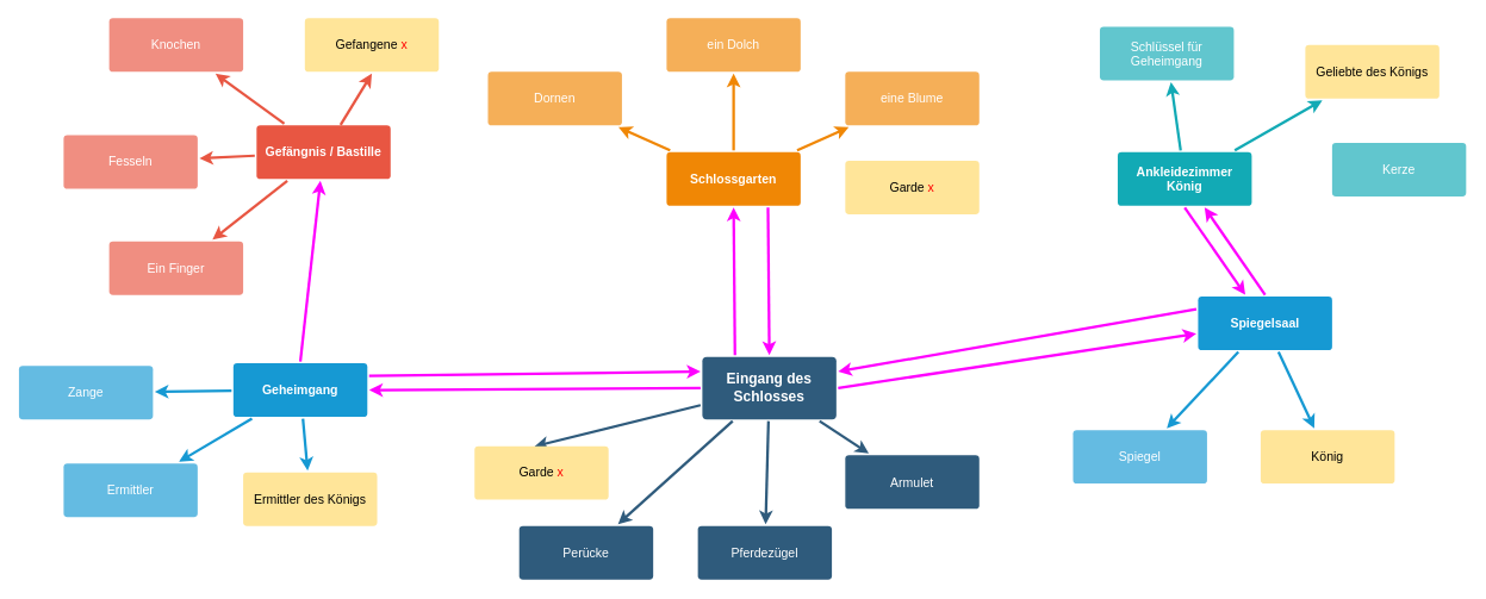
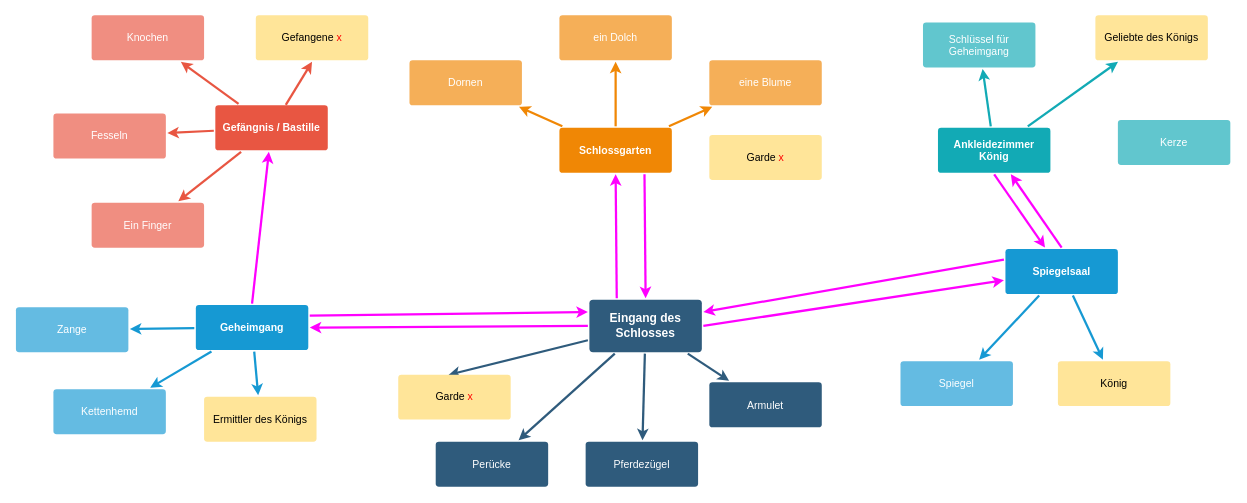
  <mxCell id="0" />
  <mxCell id="1" parent="0" />
  <mxCell id="2" value="" style="edgeStyle=none;rounded=0;jumpStyle=none;html=1;shadow=0;labelBackgroundColor=none;startArrow=none;startFill=0;endArrow=classic;endFill=1;jettySize=auto;orthogonalLoop=1;strokeColor=#2F5B7C;strokeWidth=3;fontFamily=Helvetica;fontSize=16;fontColor=#23445D;spacing=5;" parent="1" source="6" target="44" edge="1"><mxGeometry relative="1" as="geometry" /></mxCell>
  <mxCell id="3" value="" style="edgeStyle=none;rounded=0;jumpStyle=none;html=1;shadow=0;labelBackgroundColor=none;startArrow=none;startFill=0;endArrow=classic;endFill=1;jettySize=auto;orthogonalLoop=1;strokeColor=#2F5B7C;strokeWidth=3;fontFamily=Helvetica;fontSize=16;fontColor=#23445D;spacing=5;" parent="1" source="6" target="43" edge="1"><mxGeometry relative="1" as="geometry" /></mxCell>
  <mxCell id="4" value="" style="edgeStyle=none;rounded=0;jumpStyle=none;html=1;shadow=0;labelBackgroundColor=none;startArrow=none;startFill=0;endArrow=classic;endFill=1;jettySize=auto;orthogonalLoop=1;strokeColor=#2F5B7C;strokeWidth=3;fontFamily=Helvetica;fontSize=16;fontColor=#23445D;spacing=5;" parent="1" source="6" target="42" edge="1"><mxGeometry relative="1" as="geometry" /></mxCell>
  <mxCell id="5" value="" style="edgeStyle=none;rounded=0;jumpStyle=none;html=1;shadow=0;labelBackgroundColor=none;startArrow=none;startFill=0;endArrow=classic;endFill=1;jettySize=auto;orthogonalLoop=1;strokeColor=#2F5B7C;strokeWidth=3;fontFamily=Helvetica;fontSize=16;fontColor=#23445D;spacing=5;entryX=0.449;entryY=0.036;entryDx=0;entryDy=0;entryPerimeter=0;" parent="1" source="6" target="45" edge="1"><mxGeometry relative="1" as="geometry"><mxPoint x="670" y="358.75" as="targetPoint" /></mxGeometry></mxCell>
  <mxCell id="6" value="Eingang des Schlosses" style="rounded=1;whiteSpace=wrap;html=1;shadow=0;labelBackgroundColor=none;strokeColor=none;strokeWidth=3;fillColor=#2F5B7C;fontFamily=Helvetica;fontSize=16;fontColor=#FFFFFF;align=center;fontStyle=1;spacing=5;arcSize=7;perimeterSpacing=2;" parent="1" vertex="1"><mxGeometry x="785" y="399.25" width="150" height="70" as="geometry" /></mxCell>
  <mxCell id="7" value="" style="edgeStyle=none;rounded=1;jumpStyle=none;html=1;shadow=0;labelBackgroundColor=none;startArrow=none;startFill=0;jettySize=auto;orthogonalLoop=1;strokeColor=#E85642;strokeWidth=3;fontFamily=Helvetica;fontSize=14;fontColor=#FFFFFF;spacing=5;fontStyle=1;fillColor=#b0e3e6;" parent="1" source="10" target="13" edge="1"><mxGeometry relative="1" as="geometry" /></mxCell>
  <mxCell id="8" value="" style="edgeStyle=none;rounded=1;jumpStyle=none;html=1;shadow=0;labelBackgroundColor=none;startArrow=none;startFill=0;jettySize=auto;orthogonalLoop=1;strokeColor=#E85642;strokeWidth=3;fontFamily=Helvetica;fontSize=14;fontColor=#FFFFFF;spacing=5;fontStyle=1;fillColor=#b0e3e6;" parent="1" source="10" target="12" edge="1"><mxGeometry relative="1" as="geometry" /></mxCell>
  <mxCell id="9" value="" style="edgeStyle=none;rounded=1;jumpStyle=none;html=1;shadow=0;labelBackgroundColor=none;startArrow=none;startFill=0;jettySize=auto;orthogonalLoop=1;strokeColor=#E85642;strokeWidth=3;fontFamily=Helvetica;fontSize=14;fontColor=#FFFFFF;spacing=5;fontStyle=1;fillColor=#b0e3e6;" parent="1" source="10" target="11" edge="1"><mxGeometry relative="1" as="geometry" /></mxCell>
  <mxCell id="10" value="Gefängnis / Bastille" style="rounded=1;whiteSpace=wrap;html=1;shadow=0;labelBackgroundColor=none;strokeColor=none;strokeWidth=3;fillColor=#e85642;fontFamily=Helvetica;fontSize=14;fontColor=#FFFFFF;align=center;spacing=5;fontStyle=1;arcSize=7;perimeterSpacing=2;" parent="1" vertex="1"><mxGeometry x="286" y="140" width="150" height="60" as="geometry" /></mxCell>
  <mxCell id="11" value="Ein Finger" style="rounded=1;whiteSpace=wrap;html=1;shadow=0;labelBackgroundColor=none;strokeColor=none;strokeWidth=3;fillColor=#f08e81;fontFamily=Helvetica;fontSize=14;fontColor=#FFFFFF;align=center;spacing=5;fontStyle=0;arcSize=7;perimeterSpacing=2;" parent="1" vertex="1"><mxGeometry x="121" y="270" width="150" height="60" as="geometry" /></mxCell>
  <mxCell id="12" value="Fesseln" style="rounded=1;whiteSpace=wrap;html=1;shadow=0;labelBackgroundColor=none;strokeColor=none;strokeWidth=3;fillColor=#f08e81;fontFamily=Helvetica;fontSize=14;fontColor=#FFFFFF;align=center;spacing=5;fontStyle=0;arcSize=7;perimeterSpacing=2;" parent="1" vertex="1"><mxGeometry x="70" y="151" width="150" height="60" as="geometry" /></mxCell>
  <mxCell id="13" value="Knochen" style="rounded=1;whiteSpace=wrap;html=1;shadow=0;labelBackgroundColor=none;strokeColor=none;strokeWidth=3;fillColor=#f08e81;fontFamily=Helvetica;fontSize=14;fontColor=#FFFFFF;align=center;spacing=5;fontStyle=0;arcSize=7;perimeterSpacing=2;" parent="1" vertex="1"><mxGeometry x="121" y="20" width="150" height="60" as="geometry" /></mxCell>
  <mxCell id="14" value="" style="edgeStyle=none;rounded=0;jumpStyle=none;html=1;shadow=0;labelBackgroundColor=none;startArrow=none;startFill=0;endArrow=classic;endFill=1;jettySize=auto;orthogonalLoop=1;strokeColor=#1699D3;strokeWidth=3;fontFamily=Helvetica;fontSize=14;fontColor=#FFFFFF;spacing=5;" parent="1" source="16" target="18" edge="1"><mxGeometry relative="1" as="geometry" /></mxCell>
  <mxCell id="15" value="" style="edgeStyle=none;rounded=0;jumpStyle=none;html=1;shadow=0;labelBackgroundColor=none;startArrow=none;startFill=0;endArrow=classic;endFill=1;jettySize=auto;orthogonalLoop=1;strokeColor=#1699D3;strokeWidth=3;fontFamily=Helvetica;fontSize=14;fontColor=#FFFFFF;spacing=5;" parent="1" source="16" target="17" edge="1"><mxGeometry relative="1" as="geometry" /></mxCell>
  <mxCell id="16" value="Spiegelsaal" style="rounded=1;whiteSpace=wrap;html=1;shadow=0;labelBackgroundColor=none;strokeColor=none;strokeWidth=3;fillColor=#1699d3;fontFamily=Helvetica;fontSize=14;fontColor=#FFFFFF;align=center;spacing=5;fontStyle=1;arcSize=7;perimeterSpacing=2;" parent="1" vertex="1"><mxGeometry x="1340" y="331.75" width="150" height="60" as="geometry" /></mxCell>
  <mxCell id="17" value="&lt;font color=&quot;#000000&quot;&gt;König&lt;/font&gt;" style="rounded=1;whiteSpace=wrap;html=1;shadow=0;labelBackgroundColor=none;strokeColor=none;strokeWidth=3;fillColor=#FFE599;fontFamily=Helvetica;fontSize=14;fontColor=#FFFFFF;align=center;spacing=5;arcSize=7;perimeterSpacing=2;" parent="1" vertex="1"><mxGeometry x="1410" y="481.25" width="150" height="60" as="geometry" /></mxCell>
  <mxCell id="18" value="Spiegel" style="rounded=1;whiteSpace=wrap;html=1;shadow=0;labelBackgroundColor=none;strokeColor=none;strokeWidth=3;fillColor=#64bbe2;fontFamily=Helvetica;fontSize=14;fontColor=#FFFFFF;align=center;spacing=5;arcSize=7;perimeterSpacing=2;" parent="1" vertex="1"><mxGeometry x="1200" y="481.25" width="150" height="60" as="geometry" /></mxCell>
  <mxCell id="19" value="Schlossgarten" style="rounded=1;whiteSpace=wrap;html=1;shadow=0;labelBackgroundColor=none;strokeColor=none;strokeWidth=3;fillColor=#F08705;fontFamily=Helvetica;fontSize=14;fontColor=#FFFFFF;align=center;spacing=5;fontStyle=1;arcSize=7;perimeterSpacing=2;" parent="1" vertex="1"><mxGeometry x="745" y="170" width="150" height="60" as="geometry" /></mxCell>
  <mxCell id="20" value="eine Blume" style="rounded=1;whiteSpace=wrap;html=1;shadow=0;labelBackgroundColor=none;strokeColor=none;strokeWidth=3;fillColor=#f5af58;fontFamily=Helvetica;fontSize=14;fontColor=#FFFFFF;align=center;spacing=5;arcSize=7;perimeterSpacing=2;" parent="1" vertex="1"><mxGeometry x="945" y="80" width="150" height="60" as="geometry" /></mxCell>
  <mxCell id="21" value="" style="edgeStyle=none;rounded=0;jumpStyle=none;html=1;shadow=0;labelBackgroundColor=none;startArrow=none;startFill=0;endArrow=classic;endFill=1;jettySize=auto;orthogonalLoop=1;strokeColor=#F08705;strokeWidth=3;fontFamily=Helvetica;fontSize=14;fontColor=#FFFFFF;spacing=5;" parent="1" source="19" target="20" edge="1"><mxGeometry relative="1" as="geometry" /></mxCell>
  <mxCell id="22" value="ein Dolch" style="rounded=1;whiteSpace=wrap;html=1;shadow=0;labelBackgroundColor=none;strokeColor=none;strokeWidth=3;fillColor=#f5af58;fontFamily=Helvetica;fontSize=14;fontColor=#FFFFFF;align=center;spacing=5;arcSize=7;perimeterSpacing=2;" parent="1" vertex="1"><mxGeometry x="745" y="20" width="150" height="60" as="geometry" /></mxCell>
  <mxCell id="23" value="" style="edgeStyle=none;rounded=0;jumpStyle=none;html=1;shadow=0;labelBackgroundColor=none;startArrow=none;startFill=0;endArrow=classic;endFill=1;jettySize=auto;orthogonalLoop=1;strokeColor=#F08705;strokeWidth=3;fontFamily=Helvetica;fontSize=14;fontColor=#FFFFFF;spacing=5;" parent="1" source="19" target="22" edge="1"><mxGeometry relative="1" as="geometry" /></mxCell>
  <mxCell id="24" value="Dornen" style="rounded=1;whiteSpace=wrap;html=1;shadow=0;labelBackgroundColor=none;strokeColor=none;strokeWidth=3;fillColor=#f5af58;fontFamily=Helvetica;fontSize=14;fontColor=#FFFFFF;align=center;spacing=5;arcSize=7;perimeterSpacing=2;" parent="1" vertex="1"><mxGeometry x="545" y="80" width="150" height="60" as="geometry" /></mxCell>
  <mxCell id="25" value="" style="edgeStyle=none;rounded=0;jumpStyle=none;html=1;shadow=0;labelBackgroundColor=none;startArrow=none;startFill=0;endArrow=classic;endFill=1;jettySize=auto;orthogonalLoop=1;strokeColor=#F08705;strokeWidth=3;fontFamily=Helvetica;fontSize=14;fontColor=#FFFFFF;spacing=5;" parent="1" source="19" target="24" edge="1"><mxGeometry relative="1" as="geometry" /></mxCell>
  <mxCell id="26" value="Ankleidezimmer König" style="rounded=1;whiteSpace=wrap;html=1;shadow=0;labelBackgroundColor=none;strokeColor=none;strokeWidth=3;fillColor=#12aab5;fontFamily=Helvetica;fontSize=14;fontColor=#FFFFFF;align=center;spacing=5;fontStyle=1;arcSize=7;perimeterSpacing=2;" parent="1" vertex="1"><mxGeometry x="1250" y="170" width="150" height="60" as="geometry" /></mxCell>
  <mxCell id="27" value="Schlüssel für Geheimgang" style="rounded=1;whiteSpace=wrap;html=1;shadow=0;labelBackgroundColor=none;strokeColor=none;strokeWidth=3;fillColor=#61c6ce;fontFamily=Helvetica;fontSize=14;fontColor=#FFFFFF;align=center;spacing=5;fontStyle=0;arcSize=7;perimeterSpacing=2;" parent="1" vertex="1"><mxGeometry x="1230" y="29.5" width="150" height="60" as="geometry" /></mxCell>
  <mxCell id="28" value="" style="edgeStyle=none;rounded=1;jumpStyle=none;html=1;shadow=0;labelBackgroundColor=none;startArrow=none;startFill=0;jettySize=auto;orthogonalLoop=1;strokeColor=#12AAB5;strokeWidth=3;fontFamily=Helvetica;fontSize=14;fontColor=#FFFFFF;spacing=5;fontStyle=1;fillColor=#b0e3e6;" parent="1" source="26" target="27" edge="1"><mxGeometry relative="1" as="geometry" /></mxCell>
  <mxCell id="29" value="Kerze" style="rounded=1;whiteSpace=wrap;html=1;shadow=0;labelBackgroundColor=none;strokeColor=none;strokeWidth=3;fillColor=#61c6ce;fontFamily=Helvetica;fontSize=14;fontColor=#FFFFFF;align=center;spacing=5;fontStyle=0;arcSize=7;perimeterSpacing=2;" parent="1" vertex="1"><mxGeometry x="1490" y="159.5" width="150" height="60" as="geometry" /></mxCell>
- <mxCell id="30" value="&lt;font color=&quot;#000000&quot;&gt;Geliebte des Königs&lt;/font&gt;" style="rounded=1;whiteSpace=wrap;html=1;shadow=0;labelBackgroundColor=none;strokeColor=none;strokeWidth=3;fillColor=#FFE599;fontFamily=Helvetica;fontSize=14;fontColor=#FFFFFF;align=center;spacing=5;fontStyle=0;arcSize=7;perimeterSpacing=2;" parent="1" vertex="1"><mxGeometry x="1460" y="50" width="150" height="60" as="geometry" /></mxCell>
+ <mxCell id="30" value="&lt;font color=&quot;#000000&quot;&gt;Geliebte des Königs&lt;/font&gt;" style="rounded=1;whiteSpace=wrap;html=1;shadow=0;labelBackgroundColor=none;strokeColor=none;strokeWidth=3;fillColor=#FFE599;fontFamily=Helvetica;fontSize=14;fontColor=#FFFFFF;align=center;spacing=5;fontStyle=0;arcSize=7;perimeterSpacing=2;" parent="1" vertex="1"><mxGeometry x="1460" y="20" width="150" height="60" as="geometry" /></mxCell>
  <mxCell id="31" value="" style="edgeStyle=none;rounded=1;jumpStyle=none;html=1;shadow=0;labelBackgroundColor=none;startArrow=none;startFill=0;jettySize=auto;orthogonalLoop=1;strokeColor=#12AAB5;strokeWidth=3;fontFamily=Helvetica;fontSize=14;fontColor=#FFFFFF;spacing=5;fontStyle=1;fillColor=#b0e3e6;" parent="1" source="26" target="30" edge="1"><mxGeometry relative="1" as="geometry" /></mxCell>
  <mxCell id="32" value="" style="edgeStyle=none;rounded=0;jumpStyle=none;html=1;shadow=0;labelBackgroundColor=none;startArrow=none;startFill=0;endArrow=classic;endFill=1;jettySize=auto;orthogonalLoop=1;strokeColor=#1699D3;strokeWidth=3;fontFamily=Helvetica;fontSize=14;fontColor=#FFFFFF;spacing=5;" edge="1" parent="1" source="35" target="38"><mxGeometry relative="1" as="geometry" /></mxCell>
  <mxCell id="33" value="" style="edgeStyle=none;rounded=0;jumpStyle=none;html=1;shadow=0;labelBackgroundColor=none;startArrow=none;startFill=0;endArrow=classic;endFill=1;jettySize=auto;orthogonalLoop=1;strokeColor=#1699D3;strokeWidth=3;fontFamily=Helvetica;fontSize=14;fontColor=#FFFFFF;spacing=5;" edge="1" parent="1" source="35" target="37"><mxGeometry relative="1" as="geometry" /></mxCell>
  <mxCell id="34" value="" style="edgeStyle=none;rounded=0;jumpStyle=none;html=1;shadow=0;labelBackgroundColor=none;startArrow=none;startFill=0;endArrow=classic;endFill=1;jettySize=auto;orthogonalLoop=1;strokeColor=#1699D3;strokeWidth=3;fontFamily=Helvetica;fontSize=14;fontColor=#FFFFFF;spacing=5;" edge="1" parent="1" source="35" target="36"><mxGeometry relative="1" as="geometry" /></mxCell>
  <mxCell id="35" value="Geheimgang" style="rounded=1;whiteSpace=wrap;html=1;shadow=0;labelBackgroundColor=none;strokeColor=none;strokeWidth=3;fillColor=#1699d3;fontFamily=Helvetica;fontSize=14;fontColor=#FFFFFF;align=center;spacing=5;fontStyle=1;arcSize=7;perimeterSpacing=2;" vertex="1" parent="1"><mxGeometry x="260" y="406.5" width="150" height="60" as="geometry" /></mxCell>
  <mxCell id="36" value="&lt;font color=&quot;#000000&quot;&gt;Ermittler des Königs&lt;/font&gt;" style="rounded=1;whiteSpace=wrap;html=1;shadow=0;labelBackgroundColor=none;strokeColor=none;strokeWidth=3;fillColor=#FFE599;fontFamily=Helvetica;fontSize=14;fontColor=#FFFFFF;align=center;spacing=5;arcSize=7;perimeterSpacing=2;" vertex="1" parent="1"><mxGeometry x="271" y="528.75" width="150" height="60" as="geometry" /></mxCell>
- <mxCell id="37" value="Ermittler" style="rounded=1;whiteSpace=wrap;html=1;shadow=0;labelBackgroundColor=none;strokeColor=none;strokeWidth=3;fillColor=#64bbe2;fontFamily=Helvetica;fontSize=14;fontColor=#FFFFFF;align=center;spacing=5;arcSize=7;perimeterSpacing=2;" vertex="1" parent="1"><mxGeometry x="70" y="518.75" width="150" height="60" as="geometry" /></mxCell>
+ <mxCell id="37" value="Kettenhemd" style="rounded=1;whiteSpace=wrap;html=1;shadow=0;labelBackgroundColor=none;strokeColor=none;strokeWidth=3;fillColor=#64bbe2;fontFamily=Helvetica;fontSize=14;fontColor=#FFFFFF;align=center;spacing=5;arcSize=7;perimeterSpacing=2;" vertex="1" parent="1"><mxGeometry x="70" y="518.75" width="150" height="60" as="geometry" /></mxCell>
  <mxCell id="38" value="Zange" style="rounded=1;whiteSpace=wrap;html=1;shadow=0;labelBackgroundColor=none;strokeColor=none;strokeWidth=3;fillColor=#64bbe2;fontFamily=Helvetica;fontSize=14;fontColor=#FFFFFF;align=center;spacing=5;arcSize=7;perimeterSpacing=2;" vertex="1" parent="1"><mxGeometry x="20" y="409.25" width="150" height="60" as="geometry" /></mxCell>
  <mxCell id="39" value="&lt;font color=&quot;#000000&quot;&gt;Garde&lt;/font&gt; &lt;font color=&quot;#ff0000&quot;&gt;x&lt;/font&gt;" style="rounded=1;whiteSpace=wrap;html=1;shadow=0;labelBackgroundColor=none;strokeColor=none;strokeWidth=3;fillColor=#FFE599;fontFamily=Helvetica;fontSize=14;fontColor=#FFFFFF;align=center;spacing=5;arcSize=7;perimeterSpacing=2;" vertex="1" parent="1"><mxGeometry x="945" y="179.5" width="150" height="60" as="geometry" /></mxCell>
  <mxCell id="40" value="&lt;font color=&quot;#000000&quot;&gt;Gefangene&lt;/font&gt; &lt;font color=&quot;#ff0000&quot;&gt;x&lt;/font&gt;" style="rounded=1;whiteSpace=wrap;html=1;shadow=0;labelBackgroundColor=none;strokeColor=none;strokeWidth=3;fillColor=#FFE599;fontFamily=Helvetica;fontSize=14;fontColor=#FFFFFF;align=center;spacing=5;fontStyle=0;arcSize=7;perimeterSpacing=2;" vertex="1" parent="1"><mxGeometry x="340" y="20" width="150" height="60" as="geometry" /></mxCell>
  <mxCell id="41" value="" style="edgeStyle=none;rounded=1;jumpStyle=none;html=1;shadow=0;labelBackgroundColor=none;startArrow=none;startFill=0;jettySize=auto;orthogonalLoop=1;strokeColor=#E85642;strokeWidth=3;fontFamily=Helvetica;fontSize=14;fontColor=#FFFFFF;spacing=5;fontStyle=1;fillColor=#b0e3e6;entryX=0.5;entryY=1;entryDx=0;entryDy=0;" edge="1" parent="1" target="40"><mxGeometry relative="1" as="geometry"><mxPoint x="380" y="139.5" as="sourcePoint" /><mxPoint x="246.336" y="278" as="targetPoint" /></mxGeometry></mxCell>
  <mxCell id="42" value="Armulet" style="rounded=1;whiteSpace=wrap;html=1;shadow=0;labelBackgroundColor=none;strokeColor=none;strokeWidth=3;fillColor=#2F5B7C;fontFamily=Helvetica;fontSize=14;fontColor=#FFFFFF;align=center;spacing=5;fontStyle=0;arcSize=7;perimeterSpacing=2;" vertex="1" parent="1"><mxGeometry x="945" y="509.5" width="150" height="60" as="geometry" /></mxCell>
  <mxCell id="43" value="Pferdezügel" style="rounded=1;whiteSpace=wrap;html=1;shadow=0;labelBackgroundColor=none;strokeColor=none;strokeWidth=3;fillColor=#2F5B7C;fontFamily=Helvetica;fontSize=14;fontColor=#FFFFFF;align=center;spacing=5;fontStyle=0;arcSize=7;perimeterSpacing=2;" vertex="1" parent="1"><mxGeometry x="780" y="588.75" width="150" height="60" as="geometry" /></mxCell>
  <mxCell id="44" value="Perücke" style="rounded=1;whiteSpace=wrap;html=1;shadow=0;labelBackgroundColor=none;strokeColor=none;strokeWidth=3;fillColor=#2F5B7C;fontFamily=Helvetica;fontSize=14;fontColor=#FFFFFF;align=center;spacing=5;fontStyle=0;arcSize=7;perimeterSpacing=2;" vertex="1" parent="1"><mxGeometry x="580" y="588.75" width="150" height="60" as="geometry" /></mxCell>
  <mxCell id="45" value="&lt;font color=&quot;#000000&quot;&gt;Garde&lt;/font&gt; &lt;font color=&quot;#ff0000&quot;&gt;x&lt;/font&gt;" style="rounded=1;whiteSpace=wrap;html=1;shadow=0;labelBackgroundColor=none;strokeColor=none;strokeWidth=3;fillColor=#FFE599;fontFamily=Helvetica;fontSize=14;fontColor=#FFFFFF;align=center;spacing=5;fontStyle=0;arcSize=7;perimeterSpacing=2;" vertex="1" parent="1"><mxGeometry x="530" y="499.25" width="150" height="60" as="geometry" /></mxCell>
  <mxCell id="46" value="" style="edgeStyle=none;rounded=1;jumpStyle=none;html=1;shadow=0;labelBackgroundColor=none;startArrow=none;startFill=0;jettySize=auto;orthogonalLoop=1;strokeColor=#FF00FF;strokeWidth=3;fontFamily=Helvetica;fontSize=14;fontColor=#FFFFFF;spacing=5;fontStyle=1;fillColor=#b0e3e6;exitX=0;exitY=0.5;exitDx=0;exitDy=0;entryX=1;entryY=0.5;entryDx=0;entryDy=0;" edge="1" parent="1" source="6" target="35"><mxGeometry relative="1" as="geometry"><mxPoint x="330.385" y="212" as="sourcePoint" /><mxPoint x="246.615" y="278" as="targetPoint" /></mxGeometry></mxCell>
  <mxCell id="47" value="" style="edgeStyle=none;rounded=1;jumpStyle=none;html=1;shadow=0;labelBackgroundColor=none;startArrow=none;startFill=0;jettySize=auto;orthogonalLoop=1;strokeColor=#FF00FF;strokeWidth=3;fontFamily=Helvetica;fontSize=14;fontColor=#FFFFFF;spacing=5;fontStyle=1;fillColor=#b0e3e6;exitX=1;exitY=0.25;exitDx=0;exitDy=0;entryX=0;entryY=0.25;entryDx=0;entryDy=0;" edge="1" parent="1" source="35" target="6"><mxGeometry relative="1" as="geometry"><mxPoint x="793" y="444.25" as="sourcePoint" /><mxPoint x="422" y="446.5" as="targetPoint" /></mxGeometry></mxCell>
  <mxCell id="48" value="" style="edgeStyle=none;rounded=1;jumpStyle=none;html=1;shadow=0;labelBackgroundColor=none;startArrow=none;startFill=0;jettySize=auto;orthogonalLoop=1;strokeColor=#FF00FF;strokeWidth=3;fontFamily=Helvetica;fontSize=14;fontColor=#FFFFFF;spacing=5;fontStyle=1;fillColor=#b0e3e6;exitX=0.5;exitY=0;exitDx=0;exitDy=0;" edge="1" parent="1" source="35" target="10"><mxGeometry relative="1" as="geometry"><mxPoint x="422" y="430.5" as="sourcePoint" /><mxPoint x="793" y="425.75" as="targetPoint" /></mxGeometry></mxCell>
  <mxCell id="49" value="" style="edgeStyle=none;rounded=1;jumpStyle=none;html=1;shadow=0;labelBackgroundColor=none;startArrow=none;startFill=0;jettySize=auto;orthogonalLoop=1;strokeColor=#FF00FF;strokeWidth=3;fontFamily=Helvetica;fontSize=14;fontColor=#FFFFFF;spacing=5;fontStyle=1;fillColor=#b0e3e6;exitX=0.25;exitY=0;exitDx=0;exitDy=0;entryX=0.5;entryY=1;entryDx=0;entryDy=0;" edge="1" parent="1" source="6" target="19"><mxGeometry relative="1" as="geometry"><mxPoint x="432" y="440.5" as="sourcePoint" /><mxPoint x="803" y="435.75" as="targetPoint" /></mxGeometry></mxCell>
  <mxCell id="50" value="" style="edgeStyle=none;rounded=1;jumpStyle=none;html=1;shadow=0;labelBackgroundColor=none;startArrow=none;startFill=0;jettySize=auto;orthogonalLoop=1;strokeColor=#FF00FF;strokeWidth=3;fontFamily=Helvetica;fontSize=14;fontColor=#FFFFFF;spacing=5;fontStyle=1;fillColor=#b0e3e6;exitX=0.75;exitY=1;exitDx=0;exitDy=0;entryX=0.5;entryY=0;entryDx=0;entryDy=0;" edge="1" parent="1" source="19" target="6"><mxGeometry relative="1" as="geometry"><mxPoint x="442" y="450.5" as="sourcePoint" /><mxPoint x="813" y="445.75" as="targetPoint" /></mxGeometry></mxCell>
  <mxCell id="51" value="" style="edgeStyle=none;rounded=1;jumpStyle=none;html=1;shadow=0;labelBackgroundColor=none;startArrow=none;startFill=0;jettySize=auto;orthogonalLoop=1;strokeColor=#FF00FF;strokeWidth=3;fontFamily=Helvetica;fontSize=14;fontColor=#FFFFFF;spacing=5;fontStyle=1;fillColor=#b0e3e6;exitX=1;exitY=0.5;exitDx=0;exitDy=0;" edge="1" parent="1" source="6" target="16"><mxGeometry relative="1" as="geometry"><mxPoint x="452" y="460.5" as="sourcePoint" /><mxPoint x="823" y="455.75" as="targetPoint" /></mxGeometry></mxCell>
  <mxCell id="52" value="" style="edgeStyle=none;rounded=1;jumpStyle=none;html=1;shadow=0;labelBackgroundColor=none;startArrow=none;startFill=0;jettySize=auto;orthogonalLoop=1;strokeColor=#FF00FF;strokeWidth=3;fontFamily=Helvetica;fontSize=14;fontColor=#FFFFFF;spacing=5;fontStyle=1;fillColor=#b0e3e6;exitX=0;exitY=0.25;exitDx=0;exitDy=0;entryX=1;entryY=0.25;entryDx=0;entryDy=0;" edge="1" parent="1" source="16" target="6"><mxGeometry relative="1" as="geometry"><mxPoint x="462" y="470.5" as="sourcePoint" /><mxPoint x="833" y="465.75" as="targetPoint" /></mxGeometry></mxCell>
  <mxCell id="53" value="" style="edgeStyle=none;rounded=1;jumpStyle=none;html=1;shadow=0;labelBackgroundColor=none;startArrow=none;startFill=0;jettySize=auto;orthogonalLoop=1;strokeColor=#FF00FF;strokeWidth=3;fontFamily=Helvetica;fontSize=14;fontColor=#FFFFFF;spacing=5;fontStyle=1;fillColor=#b0e3e6;exitX=0.5;exitY=1;exitDx=0;exitDy=0;" edge="1" parent="1" source="26" target="16"><mxGeometry relative="1" as="geometry"><mxPoint x="472" y="480.5" as="sourcePoint" /><mxPoint x="843" y="475.75" as="targetPoint" /></mxGeometry></mxCell>
  <mxCell id="54" value="" style="edgeStyle=none;rounded=1;jumpStyle=none;html=1;shadow=0;labelBackgroundColor=none;startArrow=none;startFill=0;jettySize=auto;orthogonalLoop=1;strokeColor=#FF00FF;strokeWidth=3;fontFamily=Helvetica;fontSize=14;fontColor=#FFFFFF;spacing=5;fontStyle=1;fillColor=#b0e3e6;exitX=0.5;exitY=0;exitDx=0;exitDy=0;" edge="1" parent="1" source="16" target="26"><mxGeometry relative="1" as="geometry"><mxPoint x="482" y="490.5" as="sourcePoint" /><mxPoint x="853" y="485.75" as="targetPoint" /></mxGeometry></mxCell>
